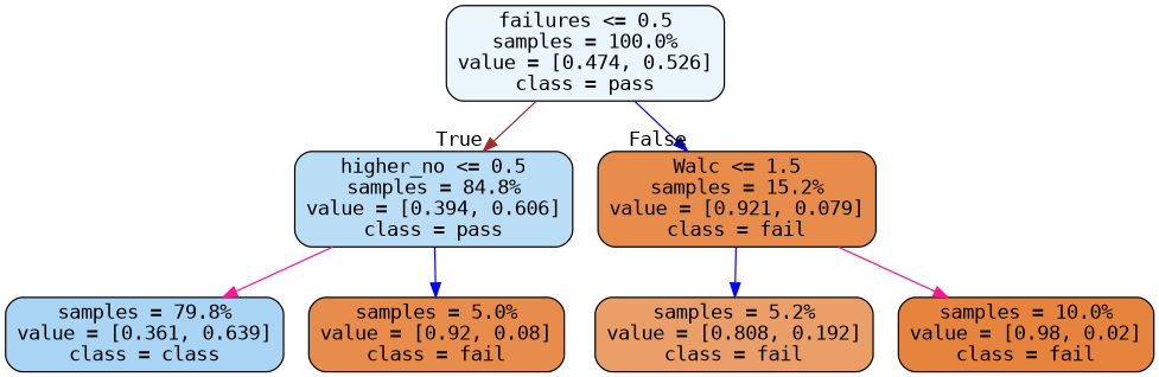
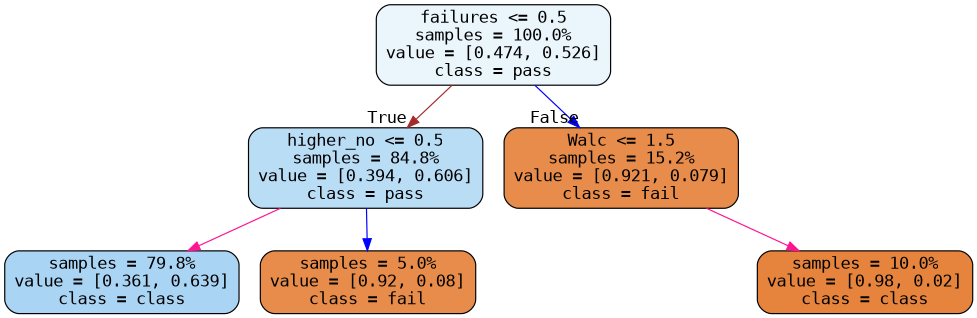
  digraph {
    fontname="DejaVu Sans Mono"
    node [color=black fillcolor="#e78c4a" fontname="DejaVu Sans Mono" shape=box style="filled, rounded"]
    edge [color=blue fontname="DejaVu Sans Mono"]
    n1 [fillcolor="#ebf5fc" label="failures <= 0.5\nsamples = 100.0%\nvalue = [0.474, 0.526]\nclass = pass"]
    n2 [fillcolor="#baddf6" label="higher_no <= 0.5\nsamples = 84.8%\nvalue = [0.394, 0.606]\nclass = pass"]
    n3 [label="Walc <= 1.5\nsamples = 15.2%\nvalue = [0.921, 0.079]\nclass = fail"]
    n4 [fillcolor="#a9d4f4" label="samples = 79.8%\nvalue = [0.361, 0.639]\nclass = class"]
    n5 [label="samples = 5.0%\nvalue = [0.92, 0.08]\nclass = fail"]
-   n6 [fillcolor="#eb9f68" label="samples = 5.2%\nvalue = [0.808, 0.192]\nclass = fail"]
-   n7 [fillcolor="#e6843d" label="samples = 10.0%\nvalue = [0.98, 0.02]\nclass = fail"]
+   n7 [fillcolor="#e6843d" label="samples = 10.0%\nvalue = [0.98, 0.02]\nclass = class"]
    n1 -> n2 [color=brown headlabel=True labelangle=45 labeldistance=2.5]
    n1 -> n3 [headlabel=False labelangle=-45 labeldistance=2.5]
    n2 -> n4 [color=deeppink]
    n2 -> n5
-   n3 -> n6
    n3 -> n7 [color=deeppink]
  }
